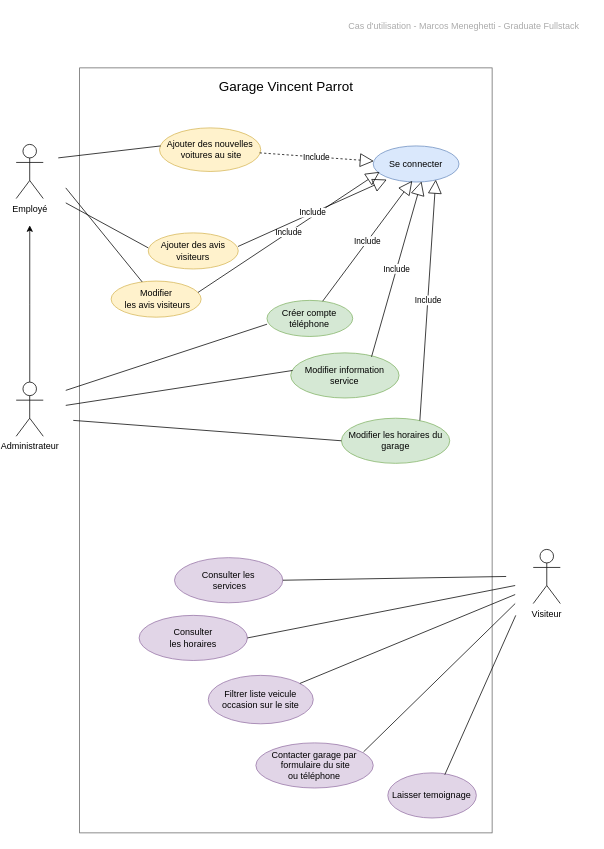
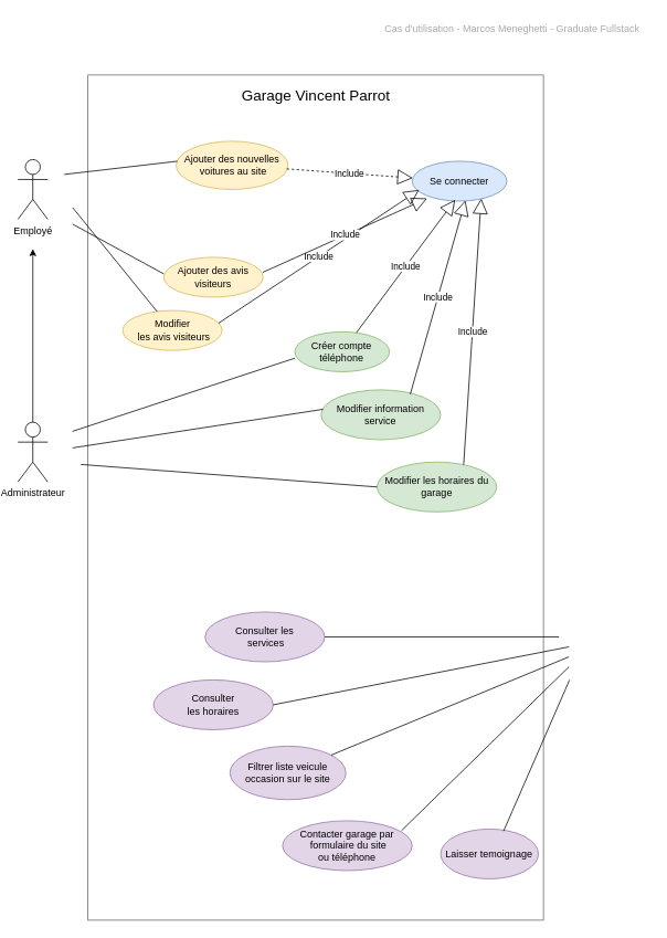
  <mxCell id="0" />
  <mxCell id="1" parent="0" />
  <mxCell id="2" value="Employé" style="shape=umlActor;verticalLabelPosition=bottom;verticalAlign=top;html=1;" parent="1" vertex="1"><mxGeometry x="20.9" y="192.034" width="36.102" height="72.204" as="geometry" /></mxCell>
  <mxCell id="3" style="edgeStyle=orthogonalEdgeStyle;rounded=0;orthogonalLoop=1;jettySize=auto;html=1;" parent="1" source="4" edge="1"><mxGeometry relative="1" as="geometry"><mxPoint x="39" y="300" as="targetPoint" /></mxGeometry></mxCell>
  <mxCell id="4" value="Administrateur&lt;br&gt;" style="shape=umlActor;verticalLabelPosition=bottom;verticalAlign=top;html=1;" parent="1" vertex="1"><mxGeometry x="20.9" y="508.984" width="36.102" height="72.204" as="geometry" /></mxCell>
  <mxCell id="5" value="" style="html=1;whiteSpace=wrap;movable=0;resizable=0;rotatable=0;deletable=0;editable=0;locked=1;connectable=0;fillColor=#FFFFFF;strokeColor=#666666;fontColor=#333333;" parent="1" vertex="1"><mxGeometry x="105.5" y="90" width="550" height="1020" as="geometry" /></mxCell>
  <mxCell id="6" value="&lt;font style=&quot;font-size: 18px;&quot;&gt;Garage Vincent Parrot&lt;/font&gt;" style="text;html=1;align=center;verticalAlign=middle;whiteSpace=wrap;rounded=0;strokeWidth=0;" parent="1" vertex="1"><mxGeometry x="226" y="100" width="310" height="30" as="geometry" /></mxCell>
  <mxCell id="7" value="Se connecter" style="ellipse;whiteSpace=wrap;html=1;fillColor=#dae8fc;strokeColor=#6c8ebf;" parent="1" vertex="1"><mxGeometry x="496.996" y="194.07" width="114.322" height="48.136" as="geometry" /></mxCell>
  <mxCell id="8" value="Créer compte téléphone" style="ellipse;whiteSpace=wrap;html=1;fillColor=#d5e8d4;strokeColor=#82b366;" parent="1" vertex="1"><mxGeometry x="355.306" y="400.005" width="114.322" height="48.136" as="geometry" /></mxCell>
  <mxCell id="9" value="" style="endArrow=none;html=1;rounded=0;entryX=0.001;entryY=0.659;entryDx=0;entryDy=0;entryPerimeter=0;" parent="1" target="8" edge="1"><mxGeometry width="50" height="50" relative="1" as="geometry"><mxPoint x="87" y="520" as="sourcePoint" /><mxPoint x="169.373" y="472.882" as="targetPoint" /></mxGeometry></mxCell>
- <mxCell id="10" value="Visiteur" style="shape=umlActor;verticalLabelPosition=bottom;verticalAlign=top;html=1;" parent="1" vertex="1"><mxGeometry x="710.308" y="732.036" width="36.102" height="72.204" as="geometry" /></mxCell>
  <mxCell id="11" value="Modifier information service" style="ellipse;whiteSpace=wrap;html=1;fillColor=#d5e8d4;strokeColor=#82b366;" parent="1" vertex="1"><mxGeometry x="386.997" y="469.998" width="144.407" height="60.17" as="geometry" /></mxCell>
  <mxCell id="12" value="" style="endArrow=none;html=1;rounded=0;entryX=0.017;entryY=0.39;entryDx=0;entryDy=0;entryPerimeter=0;" parent="1" target="11" edge="1"><mxGeometry width="50" height="50" relative="1" as="geometry"><mxPoint x="87" y="540" as="sourcePoint" /><mxPoint x="349.881" y="593.221" as="targetPoint" /></mxGeometry></mxCell>
  <mxCell id="13" value="Consulter&lt;br&gt;les horaires" style="ellipse;whiteSpace=wrap;html=1;fillColor=#e1d5e7;strokeColor=#9673a6;" parent="1" vertex="1"><mxGeometry x="184.8" y="819.995" width="144.407" height="60.17" as="geometry" /></mxCell>
  <mxCell id="14" value="" style="endArrow=none;html=1;rounded=0;exitX=1;exitY=0.5;exitDx=0;exitDy=0;" parent="1" source="13" edge="1"><mxGeometry width="50" height="50" relative="1" as="geometry"><mxPoint x="517.766" y="804.24" as="sourcePoint" /><mxPoint x="686.241" y="780.172" as="targetPoint" /></mxGeometry></mxCell>
- <mxCell id="15" value="Consulter les&lt;br&gt;&amp;nbsp;services" style="ellipse;whiteSpace=wrap;html=1;fillColor=#e1d5e7;strokeColor=#9673a6;" parent="1" vertex="1"><mxGeometry x="231.996" y="743.052" width="144.407" height="60.17" as="geometry" /></mxCell>
+ <mxCell id="15" value="Consulter les&lt;br&gt;&amp;nbsp;services" style="ellipse;whiteSpace=wrap;html=1;fillColor=#e1d5e7;strokeColor=#9673a6;" parent="1" vertex="1"><mxGeometry x="246.996" y="738.052" width="144.407" height="60.17" as="geometry" /></mxCell>
  <mxCell id="16" value="" style="endArrow=none;html=1;rounded=0;exitX=1;exitY=0.5;exitDx=0;exitDy=0;" parent="1" source="15" edge="1"><mxGeometry width="50" height="50" relative="1" as="geometry"><mxPoint x="553.868" y="756.104" as="sourcePoint" /><mxPoint x="674.207" y="768.138" as="targetPoint" /></mxGeometry></mxCell>
  <mxCell id="17" value="Modifier les horaires du garage" style="ellipse;whiteSpace=wrap;html=1;fillColor=#d5e8d4;strokeColor=#82b366;" parent="1" vertex="1"><mxGeometry x="454.583" y="557.119" width="144.407" height="60.17" as="geometry" /></mxCell>
  <mxCell id="18" value="" style="endArrow=none;html=1;rounded=0;entryX=0;entryY=0.5;entryDx=0;entryDy=0;" parent="1" target="17" edge="1"><mxGeometry width="50" height="50" relative="1" as="geometry"><mxPoint x="97" y="560" as="sourcePoint" /><mxPoint x="325.814" y="617.289" as="targetPoint" /></mxGeometry></mxCell>
  <mxCell id="19" value="Contacter garage par&lt;br&gt;&amp;nbsp;formulaire du site&lt;br&gt;ou téléphone" style="ellipse;whiteSpace=wrap;html=1;fillColor=#e1d5e7;strokeColor=#9673a6;" parent="1" vertex="1"><mxGeometry x="340.48" y="990" width="156.52" height="60.17" as="geometry" /></mxCell>
  <mxCell id="20" value="" style="endArrow=none;html=1;rounded=0;exitX=0.917;exitY=0.2;exitDx=0;exitDy=0;exitPerimeter=0;" parent="1" source="19" edge="1"><mxGeometry width="50" height="50" relative="1" as="geometry"><mxPoint x="265.054" y="948.647" as="sourcePoint" /><mxPoint x="686.241" y="804.24" as="targetPoint" /></mxGeometry></mxCell>
  <mxCell id="21" value="Filtrer liste veicule &lt;br&gt;occasion sur le site" style="ellipse;whiteSpace=wrap;html=1;fillColor=#e1d5e7;strokeColor=#9673a6;" parent="1" vertex="1"><mxGeometry x="277" y="900" width="140" height="64.57" as="geometry" /></mxCell>
  <mxCell id="22" value="" style="endArrow=none;html=1;rounded=0;" parent="1" source="21" edge="1"><mxGeometry width="50" height="50" relative="1" as="geometry"><mxPoint x="529.8" y="936.613" as="sourcePoint" /><mxPoint x="686.241" y="792.206" as="targetPoint" /></mxGeometry></mxCell>
  <mxCell id="23" value="Ajouter des nouvelles&lt;br&gt;&amp;nbsp;voitures au site" style="ellipse;whiteSpace=wrap;html=1;fillColor=#fff2cc;strokeColor=#d6b656;" parent="1" vertex="1"><mxGeometry x="212" y="170" width="135" height="58.14" as="geometry" /></mxCell>
  <mxCell id="24" value="" style="endArrow=none;html=1;rounded=0;exitX=0.012;exitY=0.414;exitDx=0;exitDy=0;exitPerimeter=0;" parent="1" source="23" edge="1"><mxGeometry width="50" height="50" relative="1" as="geometry"><mxPoint x="434.119" y="302.373" as="sourcePoint" /><mxPoint x="77" y="210" as="targetPoint" /></mxGeometry></mxCell>
  <mxCell id="25" value="Modifier&lt;br&gt;&amp;nbsp;les avis visiteurs" style="ellipse;whiteSpace=wrap;html=1;fillColor=#fff2cc;strokeColor=#d6b656;" parent="1" vertex="1"><mxGeometry x="147.51" y="374.24" width="120" height="48.14" as="geometry" /></mxCell>
  <mxCell id="26" value="" style="endArrow=none;html=1;rounded=0;" parent="1" target="25" edge="1"><mxGeometry width="50" height="50" relative="1" as="geometry"><mxPoint x="87" y="250" as="sourcePoint" /><mxPoint x="487" y="440" as="targetPoint" /></mxGeometry></mxCell>
  <mxCell id="27" value="Include&lt;br&gt;" style="endArrow=block;endSize=16;endFill=0;html=1;rounded=0;entryX=0.454;entryY=0.969;entryDx=0;entryDy=0;entryPerimeter=0;" parent="1" source="8" target="7" edge="1"><mxGeometry width="160" relative="1" as="geometry"><mxPoint x="387" y="470" as="sourcePoint" /><mxPoint x="547" y="470" as="targetPoint" /></mxGeometry></mxCell>
  <mxCell id="28" value="Include&lt;br&gt;" style="endArrow=block;endSize=16;endFill=0;html=1;rounded=0;entryX=0.562;entryY=0.984;entryDx=0;entryDy=0;entryPerimeter=0;exitX=0.746;exitY=0.086;exitDx=0;exitDy=0;exitPerimeter=0;" parent="1" source="11" target="7" edge="1"><mxGeometry width="160" relative="1" as="geometry"><mxPoint x="305.47" y="443" as="sourcePoint" /><mxPoint x="566.47" y="280" as="targetPoint" /></mxGeometry></mxCell>
  <mxCell id="29" value="Include&lt;br&gt;" style="endArrow=block;endSize=16;endFill=0;html=1;rounded=0;exitX=0.724;exitY=0.052;exitDx=0;exitDy=0;exitPerimeter=0;entryX=0.729;entryY=0.937;entryDx=0;entryDy=0;entryPerimeter=0;" parent="1" source="17" target="7" edge="1"><mxGeometry width="160" relative="1" as="geometry"><mxPoint x="387" y="544" as="sourcePoint" /><mxPoint x="606" y="310" as="targetPoint" /></mxGeometry></mxCell>
  <mxCell id="30" value="Include&lt;br&gt;" style="endArrow=block;endSize=16;endFill=0;html=1;rounded=0;exitX=0.989;exitY=0.573;exitDx=0;exitDy=0;exitPerimeter=0;dashed=1;" parent="1" source="23" target="7" edge="1"><mxGeometry width="160" relative="1" as="geometry"><mxPoint x="357" y="318.14" as="sourcePoint" /><mxPoint x="476" y="158.14" as="targetPoint" /></mxGeometry></mxCell>
  <mxCell id="31" value="Include&lt;br&gt;" style="endArrow=block;endSize=16;endFill=0;html=1;rounded=0;exitX=0.965;exitY=0.316;exitDx=0;exitDy=0;exitPerimeter=0;entryX=0.074;entryY=0.72;entryDx=0;entryDy=0;entryPerimeter=0;" parent="1" source="25" target="7" edge="1"><mxGeometry width="160" relative="1" as="geometry"><mxPoint x="356" y="213" as="sourcePoint" /><mxPoint x="508" y="224" as="targetPoint" /></mxGeometry></mxCell>
  <mxCell id="32" value="&lt;font color=&quot;#ababab&quot;&gt;Cas d'utilisation - Marcos Meneghetti - Graduate Fullstack&lt;/font&gt;" style="text;html=1;strokeColor=none;fillColor=none;align=center;verticalAlign=middle;whiteSpace=wrap;rounded=0;" parent="1" vertex="1"><mxGeometry x="453" y="20" width="330" height="30" as="geometry" /></mxCell>
- <mxCell id="33" value="Laisser temoignage" style="ellipse;whiteSpace=wrap;html=1;fillColor=#e1d5e7;strokeColor=#9673a6;" parent="1" vertex="1"><mxGeometry x="516.4" y="1030" width="118.06" height="60.17" as="geometry" /></mxCell>
+ <mxCell id="33" value="Laisser temoignage" style="ellipse;whiteSpace=wrap;html=1;fillColor=#e1d5e7;strokeColor=#9673a6;" parent="1" vertex="1"><mxGeometry x="531.4" y="1000" width="118.06" height="60.17" as="geometry" /></mxCell>
  <mxCell id="34" value="" style="endArrow=none;html=1;rounded=0;exitX=0.644;exitY=0.04;exitDx=0;exitDy=0;exitPerimeter=0;" parent="1" source="33" edge="1"><mxGeometry width="50" height="50" relative="1" as="geometry"><mxPoint x="177" y="820" as="sourcePoint" /><mxPoint x="687" y="820" as="targetPoint" /></mxGeometry></mxCell>
  <mxCell id="35" value="Ajouter des avis visiteurs" style="ellipse;whiteSpace=wrap;html=1;fillColor=#fff2cc;strokeColor=#d6b656;" parent="1" vertex="1"><mxGeometry x="197" y="310" width="120" height="48.14" as="geometry" /></mxCell>
  <mxCell id="36" value="Include&lt;br&gt;" style="endArrow=block;endSize=16;endFill=0;html=1;rounded=0;exitX=0.997;exitY=0.377;exitDx=0;exitDy=0;exitPerimeter=0;entryX=0.074;entryY=0.72;entryDx=0;entryDy=0;entryPerimeter=0;" parent="1" source="35" edge="1"><mxGeometry width="160" relative="1" as="geometry"><mxPoint x="328" y="279" as="sourcePoint" /><mxPoint x="515" y="239" as="targetPoint" /></mxGeometry></mxCell>
  <mxCell id="37" value="" style="endArrow=none;html=1;rounded=0;" parent="1" edge="1"><mxGeometry width="50" height="50" relative="1" as="geometry"><mxPoint x="87" y="270" as="sourcePoint" /><mxPoint x="197" y="330" as="targetPoint" /></mxGeometry></mxCell>
